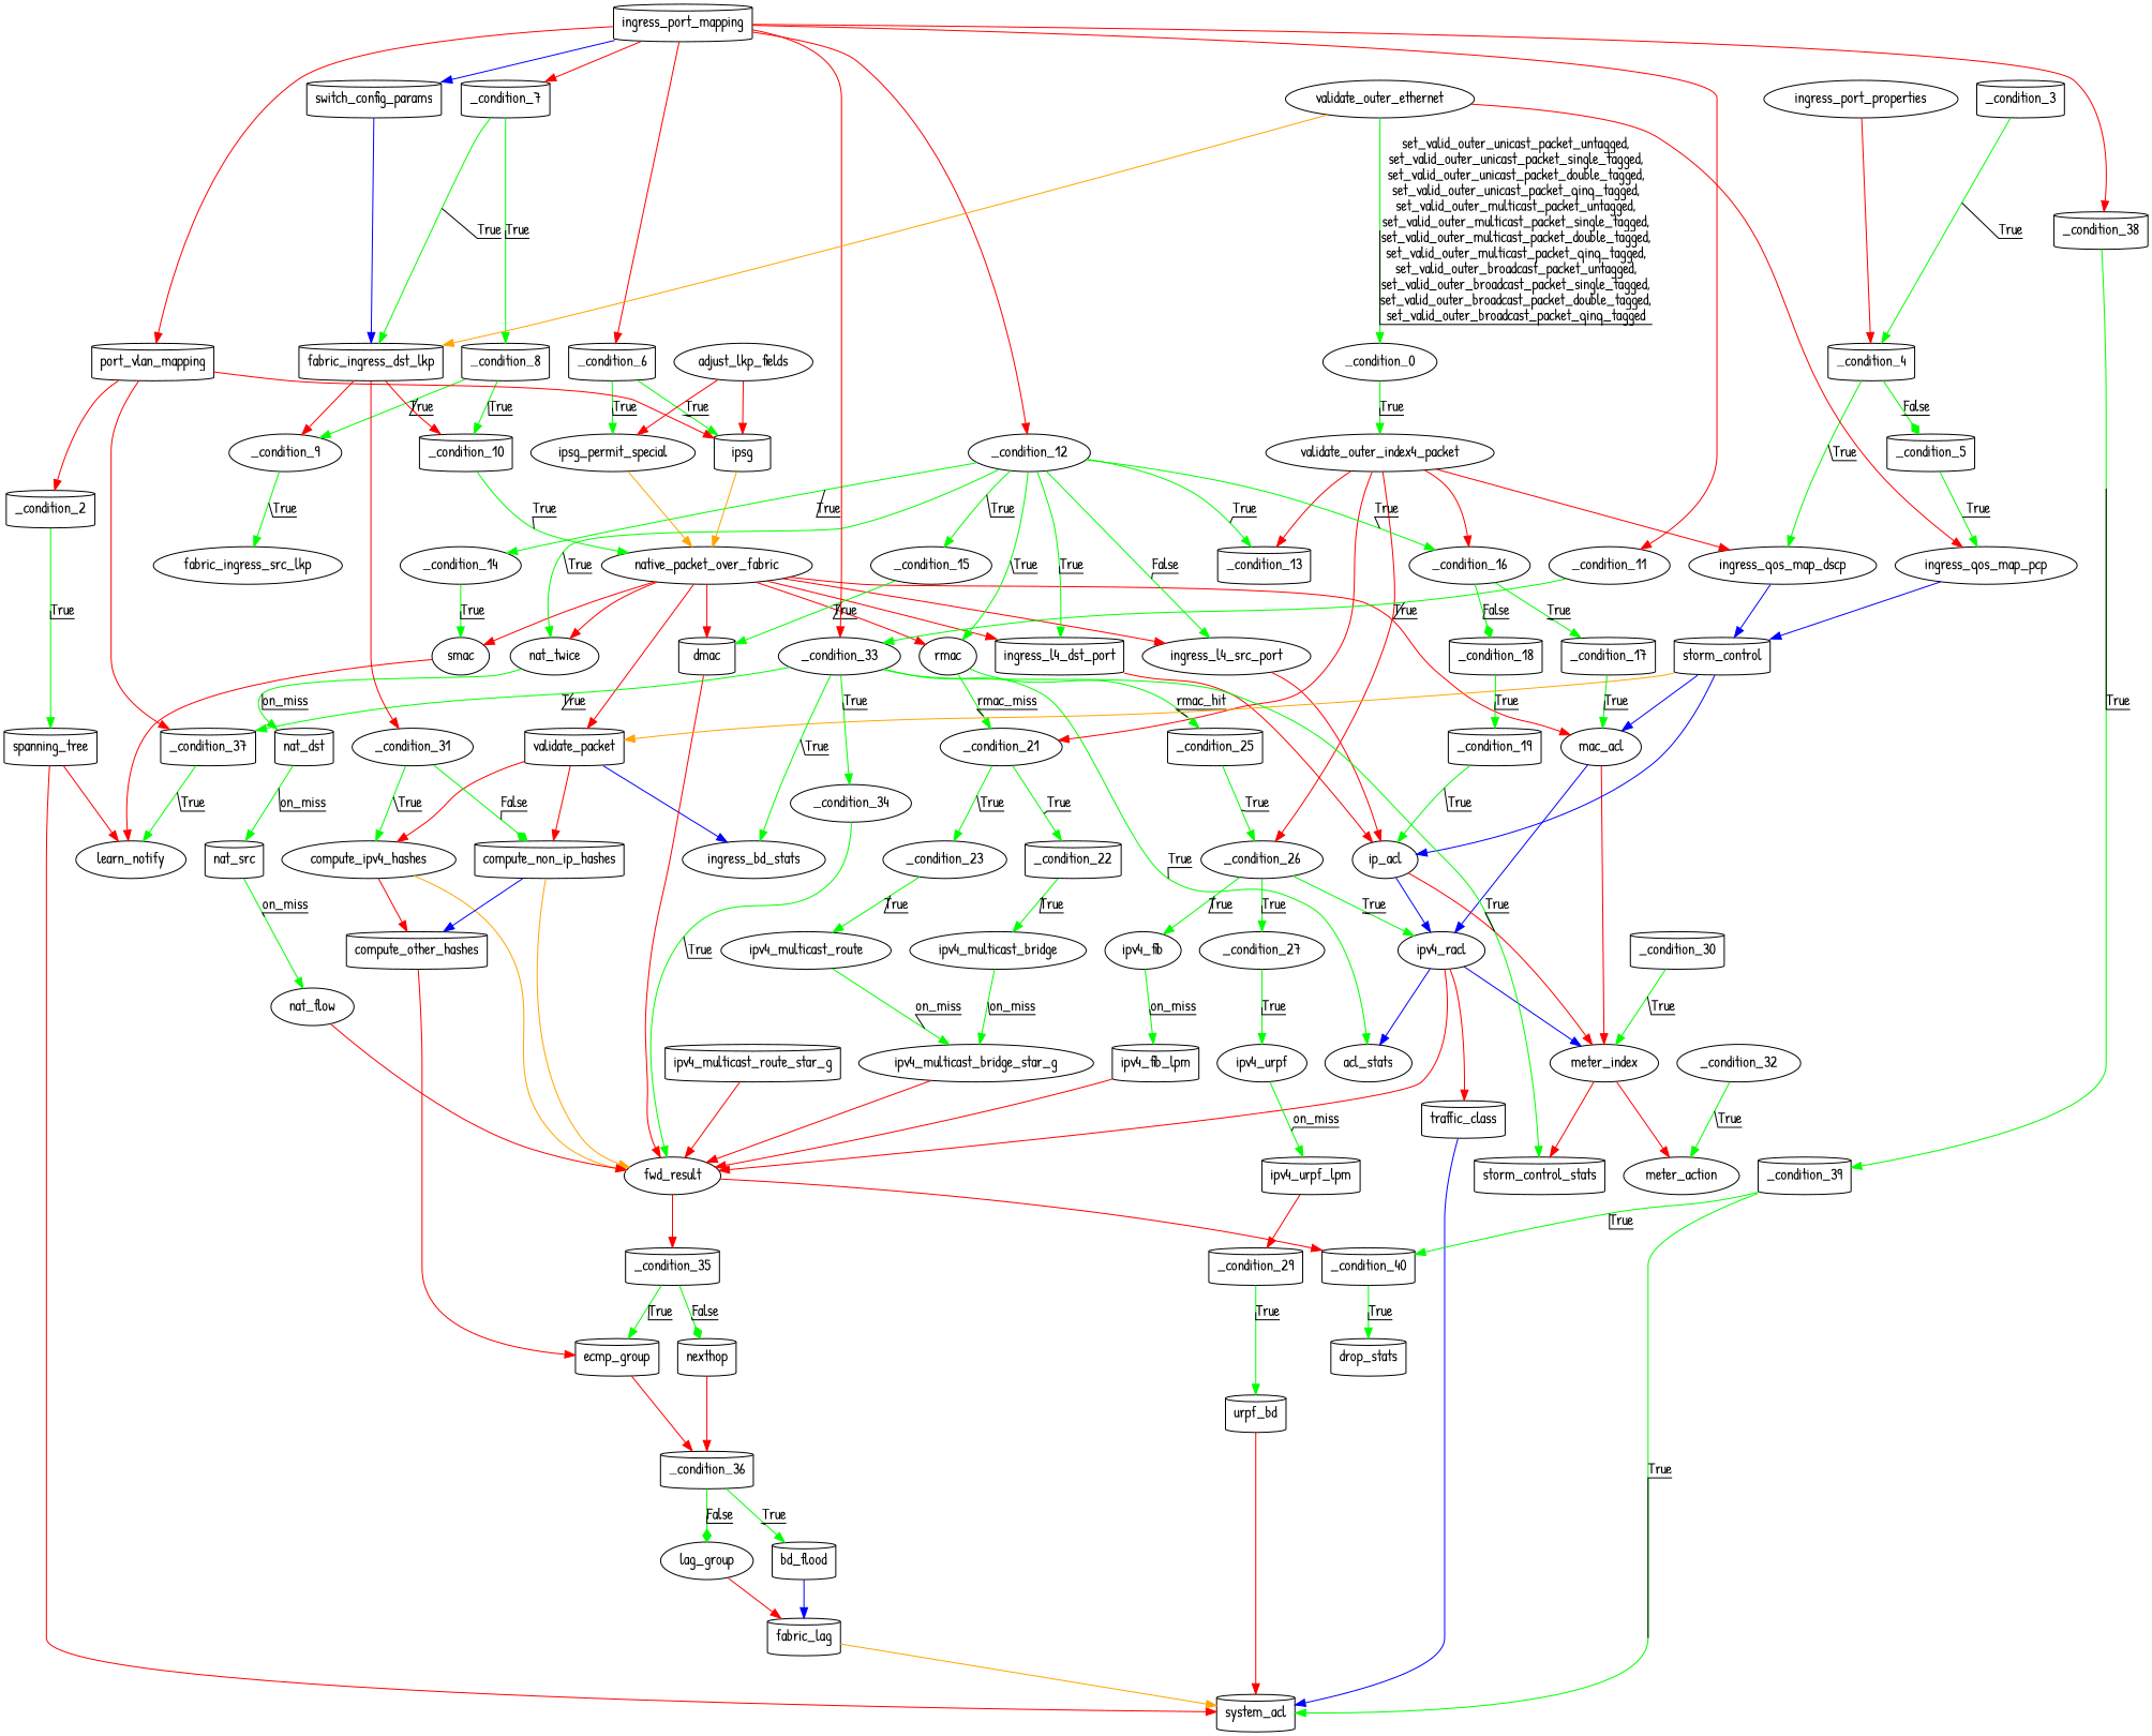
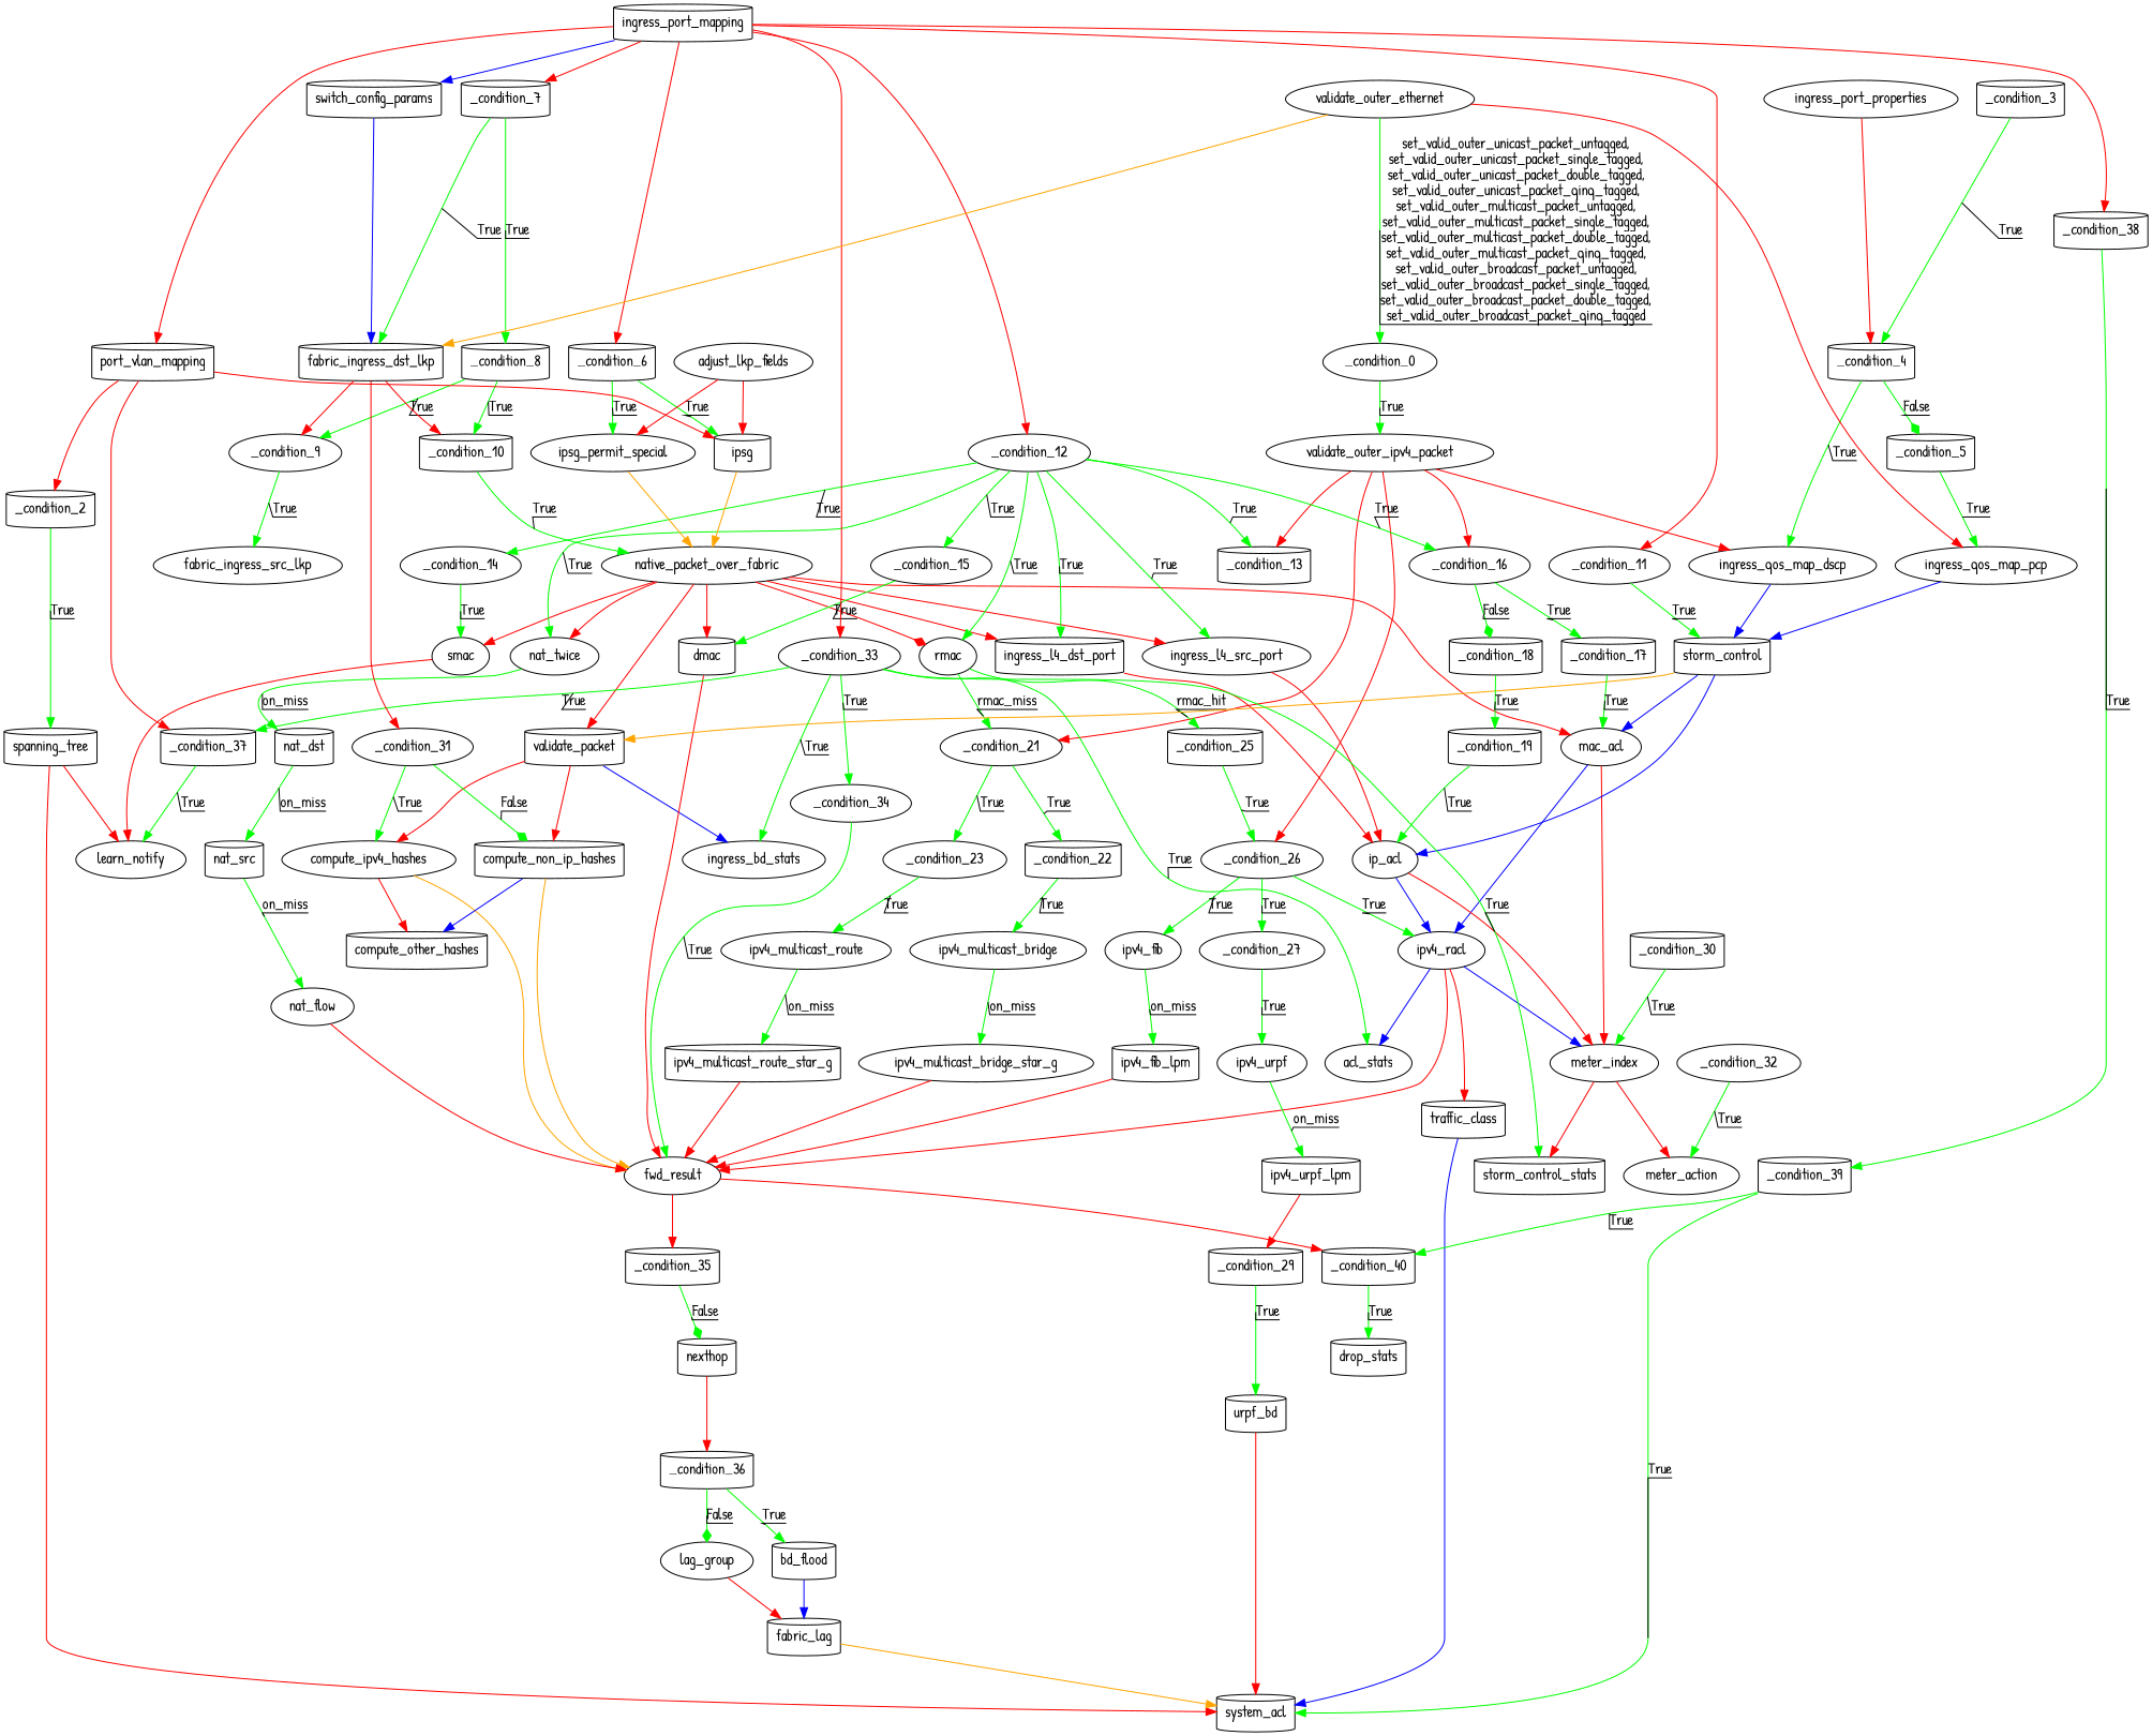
  digraph {
    fontname="Patrick Hand"
    node [fontname="Patrick Hand" shape=cylinder]
    edge [color=green fontname="Patrick Hand"]
    n1 [label=_condition_0 shape=ellipse]
-   n2 [label=validate_outer_index4_packet shape=ellipse]
+   n2 [label=validate_outer_ipv4_packet shape=ellipse]
    n3 [label=_condition_13]
    n4 [label=_condition_16 shape=ellipse]
    n5 [label=_condition_21 shape=ellipse]
    n6 [label=_condition_26 shape=ellipse]
    n7 [label=ingress_qos_map_dscp shape=ellipse]
    n8 [label=_condition_10]
    n9 [label=native_packet_over_fabric shape=ellipse]
    n10 [label=ingress_l4_dst_port]
    n11 [label=ingress_l4_src_port shape=ellipse]
    n12 [label=nat_twice shape=ellipse]
    n13 [label=rmac shape=ellipse]
    n14 [label=validate_packet]
    n15 [label=smac shape=ellipse]
    n16 [label=dmac]
    n17 [label=mac_acl shape=ellipse]
    n18 [label=_condition_11 shape=ellipse]
    n19 [label=storm_control]
    n20 [label=ip_acl shape=ellipse]
    n21 [label=_condition_12 shape=ellipse]
    n22 [label=_condition_14 shape=ellipse]
    n23 [label=_condition_15 shape=ellipse]
    n24 [label=_condition_17]
    n25 [label=_condition_18]
    n26 [label=nat_dst]
    n27 [label=_condition_25]
    n28 [label=compute_ipv4_hashes shape=ellipse]
    n29 [label=compute_non_ip_hashes]
    n30 [label=ingress_bd_stats shape=ellipse]
    n31 [label=learn_notify shape=ellipse]
    n32 [label=fwd_result shape=ellipse]
    n33 [label=_condition_19]
    n34 [label=ipv4_racl shape=ellipse]
    n35 [label=meter_index shape=ellipse]
    n36 [label=_condition_2]
    n37 [label=spanning_tree]
    n38 [label=system_acl]
    n39 [label=_condition_22]
    n40 [label=_condition_23 shape=ellipse]
    n41 [label=ipv4_multicast_bridge shape=ellipse]
    n42 [label=ipv4_multicast_route shape=ellipse]
    n43 [label=ipv4_multicast_bridge_star_g shape=ellipse]
    n44 [label=ipv4_multicast_route_star_g]
    n45 [label=_condition_27 shape=ellipse]
    n46 [label=ipv4_fib shape=ellipse]
    n47 [label=ipv4_urpf shape=ellipse]
    n48 [label=ipv4_fib_lpm]
    n49 [label=acl_stats shape=ellipse]
    n50 [label=traffic_class]
    n51 [label=ipv4_urpf_lpm]
    n52 [label=_condition_29]
    n53 [label=urpf_bd]
    n54 [label=_condition_3]
    n55 [label=_condition_4]
    n56 [label=_condition_5]
    n57 [label=_condition_30]
    n58 [label=meter_action shape=ellipse]
    n59 [label=storm_control_stats]
    n60 [label=_condition_31 shape=ellipse]
    n61 [label=compute_other_hashes]
    n62 [label=_condition_32 shape=ellipse]
    n63 [label=_condition_33 shape=ellipse]
    n64 [label=_condition_34 shape=ellipse]
    n65 [label=_condition_37]
    n66 [label=_condition_35]
    n67 [label=_condition_40]
-   n68 [label=ecmp_group]
    n69 [label=nexthop]
    n70 [label=_condition_36]
    n71 [label=bd_flood]
    n72 [label=lag_group shape=ellipse]
    n73 [label=fabric_lag]
    n74 [label=_condition_38]
    n75 [label=_condition_39]
    n76 [label=drop_stats]
    n77 [label=ingress_qos_map_pcp shape=ellipse]
    n78 [label=_condition_6]
    n79 [label=ipsg]
    n80 [label=ipsg_permit_special shape=ellipse]
    n81 [label=_condition_7]
    n82 [label=_condition_8]
    n83 [label=fabric_ingress_dst_lkp]
    n84 [label=_condition_9 shape=ellipse]
    n85 [label=fabric_ingress_src_lkp shape=ellipse]
    n86 [label=adjust_lkp_fields shape=ellipse]
    n87 [label=ingress_port_mapping]
    n88 [label=port_vlan_mapping]
    n89 [label=switch_config_params]
    n90 [label=ingress_port_properties shape=ellipse]
    n91 [label=nat_src]
    n92 [label=nat_flow shape=ellipse]
    n93 [label=validate_outer_ethernet shape=ellipse]
    n1 -> n2 [decorate=true label=True]
    n2 -> n3 [color=red]
    n2 -> n4 [color=red]
    n2 -> n5 [color=red]
    n2 -> n6 [color=red]
    n2 -> n7 [color=red]
    n4 -> n24 [decorate=true label=True]
    n4 -> n25 [arrowhead=diamond decorate=true label=False]
    n5 -> n39 [decorate=true label=True]
    n5 -> n40 [decorate=true label=True]
    n6 -> n34 [decorate=true label=True]
    n6 -> n45 [decorate=true label=True]
    n6 -> n46 [decorate=true label=True]
    n7 -> n19 [color=blue]
    n8 -> n9 [decorate=true label=True]
    n9 -> n10 [color=red]
    n9 -> n11 [color=red]
    n9 -> n12 [color=red]
-   n9 -> n13 [color=red]
+   n9 -> n13 [color=red arrowhead=diamond]
    n9 -> n14 [color=red]
    n9 -> n15 [color=red]
    n9 -> n16 [color=red]
    n9 -> n17 [color=red]
    n10 -> n20 [color=red]
    n11 -> n20 [color=red]
    n12 -> n26 [decorate=true label=on_miss]
    n13 -> n5 [decorate=true label=rmac_miss]
    n13 -> n27 [decorate=true label=rmac_hit]
    n14 -> n28 [color=red]
    n14 -> n29 [color=red]
    n14 -> n30 [color=blue]
    n15 -> n31 [color=red]
    n16 -> n32 [color=red]
    n17 -> n34 [color=blue]
    n17 -> n35 [color=red]
-   n18 -> n63 [decorate=true label=True]
+   n18 -> n19 [decorate=true label=True]
    n19 -> n14 [color=orange]
    n19 -> n17 [color=blue]
    n19 -> n20 [color=blue]
    n20 -> n34 [color=blue]
    n20 -> n35 [color=red]
    n21 -> n3 [decorate=true label=True]
    n21 -> n4 [decorate=true label=True]
    n21 -> n10 [decorate=true label=True]
-   n21 -> n11 [decorate=true label=False]
+   n21 -> n11 [decorate=true label=True]
    n21 -> n12 [decorate=true label=True]
    n21 -> n13 [decorate=true label=True]
    n21 -> n22 [decorate=true label=True]
    n21 -> n23 [decorate=true label=True]
    n22 -> n15 [decorate=true label=True]
    n23 -> n16 [decorate=true label=True]
    n24 -> n17 [decorate=true label=True]
    n25 -> n33 [decorate=true label=True]
    n26 -> n91 [decorate=true label=on_miss]
    n27 -> n6 [decorate=true label=True]
    n28 -> n32 [color=orange]
    n28 -> n61 [color=red]
    n29 -> n32 [color=orange]
    n29 -> n61 [color=blue]
    n32 -> n66 [color=red]
    n32 -> n67 [color=red]
    n33 -> n20 [decorate=true label=True]
    n34 -> n32 [color=red]
    n34 -> n35 [color=blue]
    n34 -> n49 [color=blue]
    n34 -> n50 [color=red]
    n35 -> n58 [color=red]
    n35 -> n59 [color=red]
    n36 -> n37 [decorate=true label=True]
    n37 -> n31 [color=red]
    n37 -> n38 [color=red]
    n39 -> n41 [decorate=true label=True]
    n40 -> n42 [decorate=true label=True]
    n41 -> n43 [decorate=true label=on_miss]
-   n42 -> n43 [decorate=true label=on_miss]
+   n42 -> n44 [decorate=true label=on_miss]
    n43 -> n32 [color=red]
    n44 -> n32 [color=red]
    n45 -> n47 [decorate=true label=True]
    n46 -> n48 [decorate=true label=on_miss]
    n47 -> n51 [decorate=true label=on_miss]
    n48 -> n32 [color=red]
    n50 -> n38 [color=blue]
    n51 -> n52 [color=red]
    n52 -> n53 [decorate=true label=True]
    n53 -> n38 [color=red]
    n54 -> n55 [decorate=true label=True]
    n55 -> n7 [decorate=true label=True]
    n55 -> n56 [arrowhead=diamond decorate=true label=False]
    n56 -> n77 [decorate=true label=True]
    n57 -> n35 [decorate=true label=True]
    n60 -> n28 [decorate=true label=True]
    n60 -> n29 [arrowhead=diamond decorate=true label=False]
-   n61 -> n68 [color=red]
    n62 -> n58 [decorate=true label=True]
    n63 -> n30 [decorate=true label=True]
    n63 -> n49 [decorate=true label=True]
    n63 -> n59 [decorate=true label=True]
    n63 -> n64 [decorate=true label=True]
    n63 -> n65 [decorate=true label=True]
    n64 -> n32 [decorate=true label=True]
    n65 -> n31 [decorate=true label=True]
-   n66 -> n68 [decorate=true label=True]
    n66 -> n69 [arrowhead=diamond decorate=true label=False]
    n67 -> n76 [decorate=true label=True]
-   n68 -> n70 [color=red]
    n69 -> n70 [color=red]
    n70 -> n71 [decorate=true label=True]
    n70 -> n72 [arrowhead=diamond decorate=true label=False]
    n71 -> n73 [color=blue]
    n72 -> n73 [color=red]
    n73 -> n38 [color=orange]
    n74 -> n75 [decorate=true label=True]
    n75 -> n38 [decorate=true label=True]
    n75 -> n67 [decorate=true label=True]
    n77 -> n19 [color=blue]
    n78 -> n79 [decorate=true label=True]
    n78 -> n80 [decorate=true label=True]
    n79 -> n9 [color=orange]
    n80 -> n9 [color=orange]
    n81 -> n82 [decorate=true label=True]
    n81 -> n83 [decorate=true label=True]
    n82 -> n8 [decorate=true label=True]
    n82 -> n84 [decorate=true label=True]
    n83 -> n8 [color=red]
    n83 -> n60 [color=red]
    n83 -> n84 [color=red]
    n84 -> n85 [decorate=true label=True]
    n86 -> n79 [color=red]
    n86 -> n80 [color=red]
    n87 -> n18 [color=red]
    n87 -> n21 [color=red]
    n87 -> n63 [color=red]
    n87 -> n74 [color=red]
    n87 -> n78 [color=red]
    n87 -> n81 [color=red]
    n87 -> n88 [color=red]
    n87 -> n89 [color=blue]
    n88 -> n36 [color=red]
    n88 -> n65 [color=red]
    n88 -> n79 [color=red]
    n89 -> n83 [color=blue]
    n90 -> n55 [color=red]
    n91 -> n92 [decorate=true label=on_miss]
    n92 -> n32 [color=red]
    n93 -> n1 [decorate=true label="set_valid_outer_unicast_packet_untagged,\nset_valid_outer_unicast_packet_single_tagged,\nset_valid_outer_unicast_packet_double_tagged,\nset_valid_outer_unicast_packet_qinq_tagged,\nset_valid_outer_multicast_packet_untagged,\nset_valid_outer_multicast_packet_single_tagged,\nset_valid_outer_multicast_packet_double_tagged,\nset_valid_outer_multicast_packet_qinq_tagged,\nset_valid_outer_broadcast_packet_untagged,\nset_valid_outer_broadcast_packet_single_tagged,\nset_valid_outer_broadcast_packet_double_tagged,\nset_valid_outer_broadcast_packet_qinq_tagged"]
    n93 -> n77 [color=red]
    n93 -> n83 [color=orange]
  }
